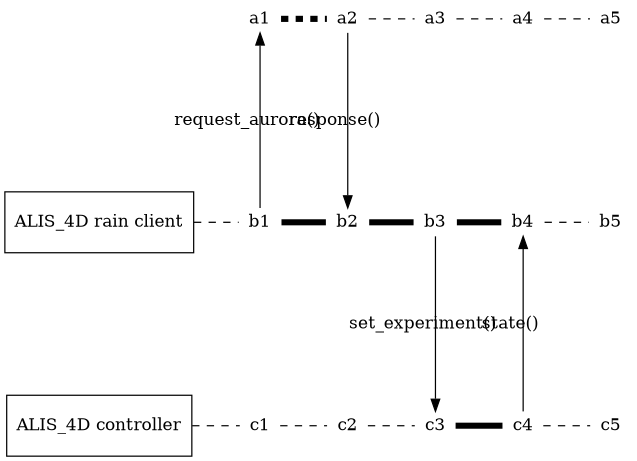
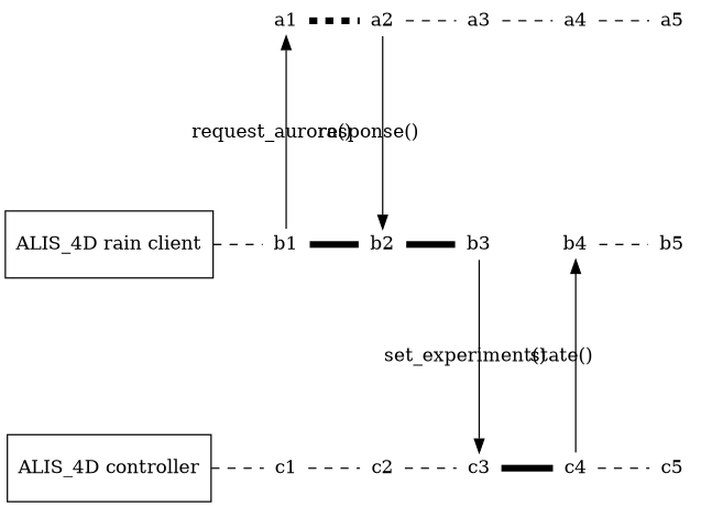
  digraph {
    nodesep=1.0
    ordering=out
    rankdir=LR
    splines=line
    node [shape=none]
    edge [arrowhead=none penwidth=1 style=dashed weight=6]
    n1 [height=0.7 label="ALIS_4D rain client" shape=rectangle width=2]
    n2 [height=0.7 label="ALIS_4D controller" shape=rectangle width=2]
    a1 [height=0 width=0]
    a2 [height=0 width=0]
    a3 [height=0 width=0]
    a4 [height=0 width=0]
    a5 [height=0 width=0]
    b1 [height=0 width=0]
    b2 [height=0 width=0]
    b3 [height=0 width=0]
    b4 [height=0 width=0]
    b5 [height=0 width=0]
    c1 [height=0 width=0]
    c2 [height=0 width=0]
    c3 [height=0 width=0]
    c4 [height=0 width=0]
    c5 [height=0 width=0]
    subgraph sub_1 {
      rank=same
      n1
      n2
    }
    subgraph sub_2 {
      a1
      a2
      a3
      a4
      a5
    }
    subgraph sub_3 {
      n1
      b1
      b2
      b3
      b4
      b5
    }
    subgraph sub_4 {
      n2
      c1
      c2
      c3
      c4
      c5
    }
    subgraph sub_5 {
      rank=same
      a1
      b1
      c1
    }
    subgraph sub_6 {
      rank=same
      a2
      b2
      c2
    }
    subgraph sub_7 {
      rank=same
      a3
      b3
      c3
    }
    subgraph sub_8 {
      rank=same
      a4
      b4
      c4
    }
    n1 -> b1
    n2 -> c1
    a1 -> a2 [penwidth=5]
    a1 -> b1 [arrowhead=normal dir=back label="request_aurora()" penwidth="" style="" weight=""]
    a2 -> a3
    a2 -> b2 [arrowhead=normal label="response()" penwidth="" style="" weight=""]
    a3 -> a4
    a3 -> b3 [style=invis penwidth="" weight=""]
    a4 -> a5
    a4 -> b4 [style=invis penwidth="" weight=""]
    b1 -> b2 [penwidth=5 style=solid]
    b1 -> c1 [style=invis penwidth="" weight=""]
    b2 -> b3 [penwidth=5 style=solid]
    b2 -> c2 [style=invis penwidth="" weight=""]
-   b3 -> b4 [penwidth=5 style=solid]
    b3 -> c3 [arrowhead=normal label="set_experiment()" penwidth="" style="" weight=""]
    b4 -> b5
    b4 -> c4 [arrowhead=normal dir=back label="state()" penwidth="" style="" weight=""]
    c1 -> c2
    c2 -> c3
    c3 -> c4 [penwidth=5 style=solid]
    c4 -> c5
  }
